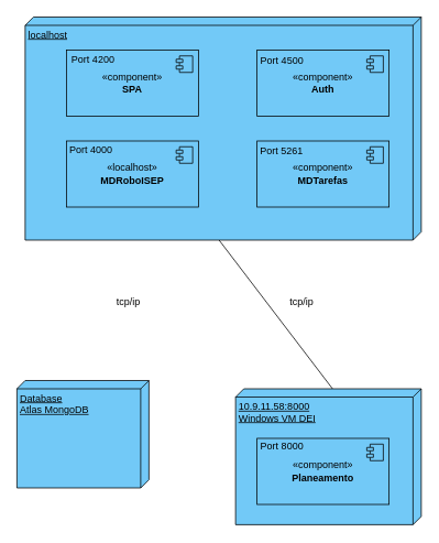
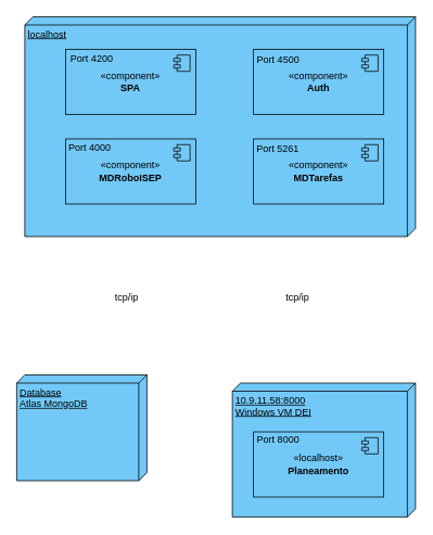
  <mxCell id="0" />
  <mxCell id="1" parent="0" />
  <mxCell id="2" value="Database&lt;br&gt;Atlas MongoDB" style="verticalAlign=top;align=left;spacingTop=8;spacingLeft=2;spacingRight=12;shape=cube;size=10;direction=south;fontStyle=4;html=1;whiteSpace=wrap;fillColor=#72C9F7;" parent="1" vertex="1"><mxGeometry x="20" y="460" width="160" height="130" as="geometry" /></mxCell>
  <mxCell id="3" value="tcp/ip" style="text;html=1;align=center;verticalAlign=middle;resizable=0;points=[];autosize=1;strokeColor=none;fillColor=none;" parent="1" vertex="1"><mxGeometry x="455" y="480" width="50" height="30" as="geometry" /></mxCell>
  <mxCell id="4" value="tcp/ip" style="text;html=1;align=center;verticalAlign=middle;resizable=0;points=[];autosize=1;strokeColor=none;fillColor=none;" parent="1" vertex="1"><mxGeometry x="130" y="350" width="50" height="30" as="geometry" /></mxCell>
- <mxCell id="5" value="" style="endArrow=none;html=1;rounded=0;exitX=0;exitY=0;exitDx=270;exitDy=245;exitPerimeter=0;entryX=0;entryY=0;entryDx=0;entryDy=107.5;entryPerimeter=0;" parent="1" source="9" target="6" edge="1"><mxGeometry width="50" height="50" relative="1" as="geometry"><mxPoint x="417" y="425.5" as="sourcePoint" /><mxPoint x="560" y="440" as="targetPoint" /></mxGeometry></mxCell>
  <mxCell id="6" value="10.9.11.58:8000&lt;br&gt;Windows VM DEI" style="verticalAlign=top;align=left;spacingTop=8;spacingLeft=2;spacingRight=12;shape=cube;size=10;direction=south;fontStyle=4;html=1;whiteSpace=wrap;fillColor=#72C9F7;" parent="1" vertex="1"><mxGeometry x="285" y="470" width="225" height="164.5" as="geometry" /></mxCell>
- <mxCell id="7" value="«component»&lt;br&gt;&lt;b&gt;Planeamento&lt;/b&gt;" style="html=1;dropTarget=0;whiteSpace=wrap;fillColor=#72C9F7;" parent="1" vertex="1"><mxGeometry x="311" y="530" width="160" height="80" as="geometry" /></mxCell>
+ <mxCell id="7" value="«localhost»&lt;br&gt;&lt;b&gt;Planeamento&lt;/b&gt;" style="html=1;dropTarget=0;whiteSpace=wrap;fillColor=#72C9F7;" parent="1" vertex="1"><mxGeometry x="311" y="530" width="160" height="80" as="geometry" /></mxCell>
  <mxCell id="8" value="" style="shape=module;jettyWidth=8;jettyHeight=4;fillColor=#72C9F7;" parent="7" vertex="1"><mxGeometry x="1" width="20" height="20" relative="1" as="geometry"><mxPoint x="-27" y="7" as="offset" /></mxGeometry></mxCell>
  <mxCell id="9" value="localhost" style="verticalAlign=top;align=left;spacingTop=8;spacingLeft=2;spacingRight=12;shape=cube;size=10;direction=south;fontStyle=4;html=1;whiteSpace=wrap;fillColor=#72C9F7;" parent="1" vertex="1"><mxGeometry x="30" y="20" width="480" height="270" as="geometry" /></mxCell>
  <mxCell id="10" value="«component»&lt;br&gt;&lt;b&gt;SPA&lt;/b&gt;" style="html=1;dropTarget=0;whiteSpace=wrap;fillColor=#72C9F7;" parent="1" vertex="1"><mxGeometry y="60" width="160" height="80" as="geometry" x="80" /></mxCell>
  <mxCell id="11" value="" style="shape=module;jettyWidth=8;jettyHeight=4;fillColor=#72C9F7;" parent="10" vertex="1"><mxGeometry x="1" width="20" height="20" relative="1" as="geometry"><mxPoint x="-27" y="7" as="offset" /></mxGeometry></mxCell>
  <mxCell id="12" value="Port 4200" style="text;html=1;align=center;verticalAlign=middle;resizable=0;points=[];autosize=1;strokeColor=none;fillColor=none;" parent="1" vertex="1"><mxGeometry x="72" y="57" width="80" height="30" as="geometry" /></mxCell>
  <mxCell id="13" value="«component»&lt;br&gt;&lt;b&gt;Auth&lt;/b&gt;" style="html=1;dropTarget=0;whiteSpace=wrap;fillColor=#72C9F7;" parent="1" vertex="1"><mxGeometry x="311" y="60" width="160" height="80" as="geometry" /></mxCell>
  <mxCell id="14" value="" style="shape=module;jettyWidth=8;jettyHeight=4;fillColor=#72C9F7;" parent="13" vertex="1"><mxGeometry x="1" width="20" height="20" relative="1" as="geometry"><mxPoint x="-27" y="7" as="offset" /></mxGeometry></mxCell>
  <mxCell id="15" value="Port 4500" style="text;html=1;align=center;verticalAlign=middle;resizable=0;points=[];autosize=1;strokeColor=none;fillColor=none;" parent="1" vertex="1"><mxGeometry x="301" y="58" width="80" height="30" as="geometry" /></mxCell>
  <mxCell id="16" value="«component»&lt;br&gt;&lt;b&gt;MDTarefas&lt;/b&gt;" style="html=1;dropTarget=0;whiteSpace=wrap;fillColor=#72C9F7;" parent="1" vertex="1"><mxGeometry x="311" y="170" width="160" height="80" as="geometry" /></mxCell>
  <mxCell id="17" value="" style="shape=module;jettyWidth=8;jettyHeight=4;fillColor=#72C9F7;" parent="16" vertex="1"><mxGeometry x="1" width="20" height="20" relative="1" as="geometry"><mxPoint x="-27" y="7" as="offset" /></mxGeometry></mxCell>
- <mxCell id="18" value="«localhost»&lt;br&gt;&lt;b&gt;MDRoboISEP&lt;/b&gt;" style="html=1;dropTarget=0;whiteSpace=wrap;fillColor=#72C9F7;" parent="1" vertex="1"><mxGeometry y="170" width="160" height="80" as="geometry" x="80" /></mxCell>
+ <mxCell id="18" value="«component»&lt;br&gt;&lt;b&gt;MDRoboISEP&lt;/b&gt;" style="html=1;dropTarget=0;whiteSpace=wrap;fillColor=#72C9F7;" parent="1" vertex="1"><mxGeometry y="170" width="160" height="80" as="geometry" x="80" /></mxCell>
  <mxCell id="19" value="" style="shape=module;jettyWidth=8;jettyHeight=4;fillColor=#72C9F7;" parent="18" vertex="1"><mxGeometry x="1" width="20" height="20" relative="1" as="geometry"><mxPoint x="-27" y="7" as="offset" /></mxGeometry></mxCell>
  <mxCell id="20" value="Port 4000" style="text;strokeColor=none;align=center;fillColor=none;html=1;verticalAlign=middle;whiteSpace=wrap;rounded=0;" vertex="1" parent="1"><mxGeometry y="166" width="60" height="30" as="geometry" x="80" /></mxCell>
  <mxCell id="21" value="Port 5261" style="text;strokeColor=none;align=center;fillColor=none;html=1;verticalAlign=middle;whiteSpace=wrap;rounded=0;" vertex="1" parent="1"><mxGeometry x="311" y="167" width="60" height="30" as="geometry" /></mxCell>
  <mxCell id="22" value="Port 8000" style="text;html=1;align=center;verticalAlign=middle;resizable=0;points=[];autosize=1;strokeColor=none;fillColor=none;" vertex="1" parent="1"><mxGeometry x="301" y="525" width="80" height="30" as="geometry" /></mxCell>
  <mxCell id="23" value="tcp/ip" style="text;html=1;align=center;verticalAlign=middle;resizable=0;points=[];autosize=1;strokeColor=none;fillColor=none;" vertex="1" parent="1"><mxGeometry x="340" y="350" width="50" height="30" as="geometry" /></mxCell>
